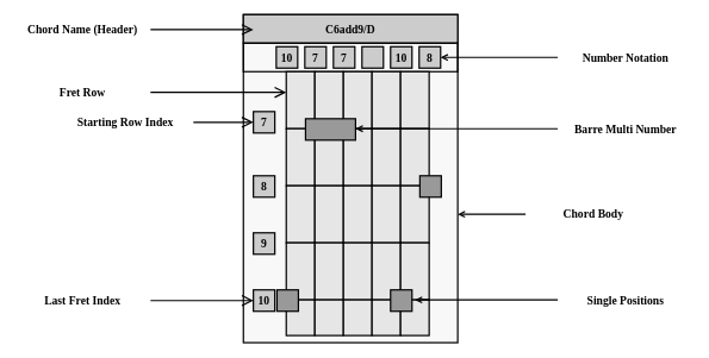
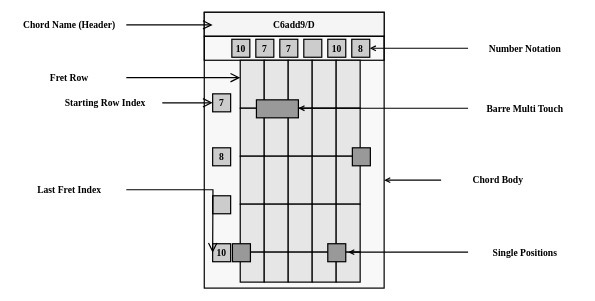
  <mxCell id="0" />
  <mxCell id="1" parent="0" />
  <mxCell id="2" value="" style="rounded=0;whiteSpace=wrap;html=1;strokeWidth=2;fillColor=#F8F8F8;" vertex="1" parent="1"><mxGeometry x="340" y="20" width="300" height="460" as="geometry" /></mxCell>
- <mxCell id="3" value="C6add9/D" style="rounded=0;whiteSpace=wrap;html=1;fillColor=#CCCCCC;strokeWidth=2;fontStyle=1;fontFamily=Fira Code;fontSource=https%3A%2F%2Ffonts.googleapis.com%2Fcss%3Ffamily%3DFira%2BCode;fontSize=16;" vertex="1" parent="1"><mxGeometry x="340" y="20" width="300" height="40" as="geometry" /></mxCell>
+ <mxCell id="3" value="C6add9/D" style="rounded=0;whiteSpace=wrap;html=1;fillColor=#f5f5f5;strokeWidth=2;fontStyle=1;fontFamily=Fira Code;fontSource=https%3A%2F%2Ffonts.googleapis.com%2Fcss%3Ffamily%3DFira%2BCode;fontSize=16;" vertex="1" parent="1"><mxGeometry x="340" y="20" width="300" height="40" as="geometry" /></mxCell>
  <mxCell id="4" value="" style="rounded=0;whiteSpace=wrap;html=1;fillColor=none;strokeWidth=2;fontStyle=1;fontFamily=Fira Code;fontSource=https%3A%2F%2Ffonts.googleapis.com%2Fcss%3Ffamily%3DFira%2BCode;fontSize=16;" vertex="1" parent="1"><mxGeometry x="340" y="60" width="300" height="40" as="geometry" /></mxCell>
  <mxCell id="5" value="" style="rounded=0;whiteSpace=wrap;html=1;strokeWidth=2;fillColor=#CCCCCC;" vertex="1" parent="1"><mxGeometry x="354" y="156" width="30" height="30" as="geometry" /></mxCell>
  <mxCell id="6" value="" style="rounded=0;whiteSpace=wrap;html=1;fillColor=#E6E6E6;strokeWidth=2;" vertex="1" parent="1"><mxGeometry x="400" width="40" height="80" as="geometry" y="100" /></mxCell>
  <mxCell id="7" value="" style="rounded=0;whiteSpace=wrap;html=1;fillColor=#E6E6E6;strokeWidth=2;" vertex="1" parent="1"><mxGeometry x="440" width="40" height="80" as="geometry" y="100" /></mxCell>
  <mxCell id="8" value="" style="rounded=0;whiteSpace=wrap;html=1;fillColor=#E6E6E6;strokeWidth=2;" vertex="1" parent="1"><mxGeometry x="480" width="40" height="80" as="geometry" y="100" /></mxCell>
  <mxCell id="9" value="" style="rounded=0;whiteSpace=wrap;html=1;fillColor=#E6E6E6;strokeWidth=2;" vertex="1" parent="1"><mxGeometry x="520" width="40" height="80" as="geometry" y="100" /></mxCell>
  <mxCell id="10" value="" style="rounded=0;whiteSpace=wrap;html=1;fillColor=#E6E6E6;strokeWidth=2;" vertex="1" parent="1"><mxGeometry x="560" width="40" height="80" as="geometry" y="100" /></mxCell>
  <mxCell id="11" value="" style="rounded=0;whiteSpace=wrap;html=1;fillColor=#E6E6E6;strokeWidth=2;" vertex="1" parent="1"><mxGeometry x="400" y="180" width="40" height="80" as="geometry" /></mxCell>
  <mxCell id="12" value="" style="rounded=0;whiteSpace=wrap;html=1;fillColor=#E6E6E6;strokeWidth=2;" vertex="1" parent="1"><mxGeometry x="440" y="180" width="40" height="80" as="geometry" /></mxCell>
  <mxCell id="13" value="" style="rounded=0;whiteSpace=wrap;html=1;fillColor=#E6E6E6;strokeWidth=2;" vertex="1" parent="1"><mxGeometry x="480" y="180" width="40" height="80" as="geometry" /></mxCell>
  <mxCell id="14" value="" style="rounded=0;whiteSpace=wrap;html=1;fillColor=#E6E6E6;strokeWidth=2;" vertex="1" parent="1"><mxGeometry x="520" y="180" width="40" height="80" as="geometry" /></mxCell>
  <mxCell id="15" value="" style="rounded=0;whiteSpace=wrap;html=1;fillColor=#E6E6E6;strokeWidth=2;" vertex="1" parent="1"><mxGeometry x="560" y="180" width="40" height="80" as="geometry" /></mxCell>
  <mxCell id="16" value="" style="rounded=0;whiteSpace=wrap;html=1;fillColor=#E6E6E6;strokeWidth=2;" vertex="1" parent="1"><mxGeometry x="400" y="260" width="40" height="80" as="geometry" /></mxCell>
  <mxCell id="17" value="" style="rounded=0;whiteSpace=wrap;html=1;fillColor=#E6E6E6;strokeWidth=2;" vertex="1" parent="1"><mxGeometry x="440" y="260" width="40" height="80" as="geometry" /></mxCell>
  <mxCell id="18" value="" style="rounded=0;whiteSpace=wrap;html=1;fillColor=#E6E6E6;strokeWidth=2;" vertex="1" parent="1"><mxGeometry x="480" y="260" width="40" height="80" as="geometry" /></mxCell>
  <mxCell id="19" value="" style="rounded=0;whiteSpace=wrap;html=1;fillColor=#E6E6E6;strokeWidth=2;" vertex="1" parent="1"><mxGeometry x="520" y="260" width="40" height="80" as="geometry" /></mxCell>
  <mxCell id="20" value="" style="rounded=0;whiteSpace=wrap;html=1;fillColor=#E6E6E6;strokeWidth=2;" vertex="1" parent="1"><mxGeometry x="560" y="260" width="40" height="80" as="geometry" /></mxCell>
  <mxCell id="21" value="" style="rounded=0;whiteSpace=wrap;html=1;fillColor=#E6E6E6;strokeWidth=2;" vertex="1" parent="1"><mxGeometry x="400" y="340" width="40" height="80" as="geometry" /></mxCell>
  <mxCell id="22" value="" style="rounded=0;whiteSpace=wrap;html=1;fillColor=#E6E6E6;strokeWidth=2;" vertex="1" parent="1"><mxGeometry x="440" y="340" width="40" height="80" as="geometry" /></mxCell>
  <mxCell id="23" value="" style="rounded=0;whiteSpace=wrap;html=1;fillColor=#E6E6E6;strokeWidth=2;" vertex="1" parent="1"><mxGeometry x="480" y="340" width="40" height="80" as="geometry" /></mxCell>
  <mxCell id="24" value="" style="rounded=0;whiteSpace=wrap;html=1;fillColor=#E6E6E6;strokeWidth=2;" vertex="1" parent="1"><mxGeometry x="520" y="340" width="40" height="80" as="geometry" /></mxCell>
  <mxCell id="25" value="" style="rounded=0;whiteSpace=wrap;html=1;fillColor=#E6E6E6;strokeWidth=2;" vertex="1" parent="1"><mxGeometry x="560" y="340" width="40" height="80" as="geometry" /></mxCell>
  <mxCell id="26" value="" style="rounded=0;whiteSpace=wrap;html=1;fillColor=#E6E6E6;strokeWidth=2;" vertex="1" parent="1"><mxGeometry x="400" y="420" width="40" height="50" as="geometry" /></mxCell>
  <mxCell id="27" value="" style="rounded=0;whiteSpace=wrap;html=1;fillColor=#E6E6E6;strokeWidth=2;" vertex="1" parent="1"><mxGeometry x="440" y="420" width="40" height="50" as="geometry" /></mxCell>
  <mxCell id="28" value="" style="rounded=0;whiteSpace=wrap;html=1;fillColor=#E6E6E6;strokeWidth=2;" vertex="1" parent="1"><mxGeometry x="480" y="420" width="40" height="50" as="geometry" /></mxCell>
  <mxCell id="29" value="" style="rounded=0;whiteSpace=wrap;html=1;fillColor=#E6E6E6;strokeWidth=2;" vertex="1" parent="1"><mxGeometry x="520" y="420" width="40" height="50" as="geometry" /></mxCell>
  <mxCell id="30" value="" style="rounded=0;whiteSpace=wrap;html=1;fillColor=#E6E6E6;strokeWidth=2;" vertex="1" parent="1"><mxGeometry x="560" y="420" width="40" height="50" as="geometry" /></mxCell>
  <mxCell id="31" value="" style="rounded=0;whiteSpace=wrap;html=1;strokeWidth=2;fillColor=#CCCCCC;" vertex="1" parent="1"><mxGeometry x="386" y="65" width="30" height="30" as="geometry" /></mxCell>
  <mxCell id="32" value="" style="rounded=0;whiteSpace=wrap;html=1;strokeWidth=2;fillColor=#CCCCCC;" vertex="1" parent="1"><mxGeometry x="426" y="65" width="30" height="30" as="geometry" /></mxCell>
  <mxCell id="33" value="" style="rounded=0;whiteSpace=wrap;html=1;strokeWidth=2;fillColor=#CCCCCC;" vertex="1" parent="1"><mxGeometry x="466" y="65" width="30" height="30" as="geometry" /></mxCell>
  <mxCell id="34" value="" style="rounded=0;whiteSpace=wrap;html=1;strokeWidth=2;fillColor=#CCCCCC;" vertex="1" parent="1"><mxGeometry x="506" y="65" width="30" height="30" as="geometry" /></mxCell>
  <mxCell id="35" value="" style="rounded=0;whiteSpace=wrap;html=1;strokeWidth=2;fillColor=#CCCCCC;" vertex="1" parent="1"><mxGeometry x="546" y="65" width="30" height="30" as="geometry" /></mxCell>
  <mxCell id="36" value="" style="rounded=0;whiteSpace=wrap;html=1;strokeWidth=2;fillColor=#CCCCCC;" vertex="1" parent="1"><mxGeometry x="586" y="65" width="30" height="30" as="geometry" /></mxCell>
  <mxCell id="37" value="" style="rounded=0;whiteSpace=wrap;html=1;strokeWidth=2;fillColor=#CCCCCC;" vertex="1" parent="1"><mxGeometry x="354" y="246" width="30" height="30" as="geometry" /></mxCell>
  <mxCell id="38" value="" style="rounded=0;whiteSpace=wrap;html=1;strokeWidth=2;fillColor=#CCCCCC;" vertex="1" parent="1"><mxGeometry x="354" y="326" width="30" height="30" as="geometry" /></mxCell>
  <mxCell id="39" value="" style="rounded=0;whiteSpace=wrap;html=1;strokeWidth=2;fillColor=#CCCCCC;" vertex="1" parent="1"><mxGeometry x="354" y="406" width="30" height="30" as="geometry" /></mxCell>
  <mxCell id="40" value="7" style="rounded=0;whiteSpace=wrap;html=1;fillColor=none;strokeWidth=2;fontStyle=1;fontFamily=Fira Code;fontSource=https%3A%2F%2Ffonts.googleapis.com%2Fcss%3Ffamily%3DFira%2BCode;fontSize=16;strokeColor=none;" vertex="1" parent="1"><mxGeometry x="354" y="156" width="30" height="30" as="geometry" /></mxCell>
  <mxCell id="41" value="8" style="rounded=0;whiteSpace=wrap;html=1;fillColor=none;strokeWidth=2;fontStyle=1;fontFamily=Fira Code;fontSource=https%3A%2F%2Ffonts.googleapis.com%2Fcss%3Ffamily%3DFira%2BCode;fontSize=16;strokeColor=none;" vertex="1" parent="1"><mxGeometry x="354" y="246" width="30" height="30" as="geometry" /></mxCell>
- <mxCell id="42" value="9" style="rounded=0;whiteSpace=wrap;html=1;fillColor=none;strokeWidth=2;fontStyle=1;fontFamily=Fira Code;fontSource=https%3A%2F%2Ffonts.googleapis.com%2Fcss%3Ffamily%3DFira%2BCode;fontSize=16;strokeColor=none;" vertex="1" parent="1"><mxGeometry x="354" y="326" width="30" height="30" as="geometry" /></mxCell>
  <mxCell id="43" value="10" style="rounded=0;whiteSpace=wrap;html=1;fillColor=none;strokeWidth=2;fontStyle=1;fontFamily=Fira Code;fontSource=https%3A%2F%2Ffonts.googleapis.com%2Fcss%3Ffamily%3DFira%2BCode;fontSize=16;strokeColor=none;" vertex="1" parent="1"><mxGeometry x="354" y="406" width="30" height="30" as="geometry" /></mxCell>
  <mxCell id="44" value="10" style="rounded=0;whiteSpace=wrap;html=1;fillColor=none;strokeWidth=2;fontStyle=1;fontFamily=Fira Code;fontSource=https%3A%2F%2Ffonts.googleapis.com%2Fcss%3Ffamily%3DFira%2BCode;fontSize=16;strokeColor=none;" vertex="1" parent="1"><mxGeometry x="386" y="65" width="30" height="30" as="geometry" /></mxCell>
  <mxCell id="45" value="7" style="rounded=0;whiteSpace=wrap;html=1;fillColor=none;strokeWidth=2;fontStyle=1;fontFamily=Fira Code;fontSource=https%3A%2F%2Ffonts.googleapis.com%2Fcss%3Ffamily%3DFira%2BCode;fontSize=16;strokeColor=none;" vertex="1" parent="1"><mxGeometry x="426" y="65" width="30" height="30" as="geometry" /></mxCell>
  <mxCell id="46" value="7" style="rounded=0;whiteSpace=wrap;html=1;fillColor=none;strokeWidth=2;fontStyle=1;fontFamily=Fira Code;fontSource=https%3A%2F%2Ffonts.googleapis.com%2Fcss%3Ffamily%3DFira%2BCode;fontSize=16;strokeColor=none;" vertex="1" parent="1"><mxGeometry x="466" y="65" width="30" height="30" as="geometry" /></mxCell>
  <mxCell id="47" value="10" style="rounded=0;whiteSpace=wrap;html=1;fillColor=none;strokeWidth=2;fontStyle=1;fontFamily=Fira Code;fontSource=https%3A%2F%2Ffonts.googleapis.com%2Fcss%3Ffamily%3DFira%2BCode;fontSize=16;strokeColor=none;" vertex="1" parent="1"><mxGeometry x="546" y="65" width="30" height="30" as="geometry" /></mxCell>
  <mxCell id="48" value="8" style="rounded=0;whiteSpace=wrap;html=1;fillColor=none;strokeWidth=2;fontStyle=1;fontFamily=Fira Code;fontSource=https%3A%2F%2Ffonts.googleapis.com%2Fcss%3Ffamily%3DFira%2BCode;fontSize=16;strokeColor=none;" vertex="1" parent="1"><mxGeometry x="586" y="65" width="30" height="30" as="geometry" /></mxCell>
  <mxCell id="49" value="" style="rounded=0;whiteSpace=wrap;html=1;strokeWidth=2;fillColor=#999999;" vertex="1" parent="1"><mxGeometry x="387" y="406" width="30" height="30" as="geometry" /></mxCell>
  <mxCell id="50" value="" style="rounded=0;whiteSpace=wrap;html=1;strokeWidth=2;fillColor=#999999;" vertex="1" parent="1"><mxGeometry x="427" y="166" width="70" height="30" as="geometry" /></mxCell>
  <mxCell id="51" value="" style="rounded=0;whiteSpace=wrap;html=1;strokeWidth=2;fillColor=#999999;" vertex="1" parent="1"><mxGeometry x="587" y="246" width="30" height="30" as="geometry" /></mxCell>
  <mxCell id="52" value="" style="rounded=0;whiteSpace=wrap;html=1;strokeWidth=2;fillColor=#999999;" vertex="1" parent="1"><mxGeometry x="546" y="406" width="30" height="30" as="geometry" /></mxCell>
  <mxCell id="53" style="edgeStyle=orthogonalEdgeStyle;rounded=0;orthogonalLoop=1;jettySize=auto;html=1;entryX=0;entryY=0.5;entryDx=0;entryDy=0;endArrow=open;endFill=0;strokeWidth=2;endSize=12;" edge="1" parent="1" source="54" target="40"><mxGeometry relative="1" as="geometry" /></mxCell>
  <mxCell id="54" value="Starting Row Index" style="rounded=0;whiteSpace=wrap;html=1;fillColor=none;strokeWidth=2;fontStyle=1;fontFamily=Fira Code;fontSource=https%3A%2F%2Ffonts.googleapis.com%2Fcss%3Ffamily%3DFira%2BCode;fontSize=16;strokeColor=none;" vertex="1" parent="1"><mxGeometry x="80" y="156" width="190" height="30" as="geometry" /></mxCell>
  <mxCell id="55" value="Chord Name (Header)" style="rounded=0;whiteSpace=wrap;html=1;fillColor=none;strokeWidth=2;fontStyle=1;fontFamily=Fira Code;fontSource=https%3A%2F%2Ffonts.googleapis.com%2Fcss%3Ffamily%3DFira%2BCode;fontSize=16;strokeColor=none;" vertex="1" parent="1"><mxGeometry x="20" y="26" width="190" height="30" as="geometry" /></mxCell>
  <mxCell id="56" style="edgeStyle=orthogonalEdgeStyle;rounded=0;orthogonalLoop=1;jettySize=auto;html=1;entryX=0;entryY=0.5;entryDx=0;entryDy=0;endArrow=open;endFill=0;strokeWidth=2;endSize=12;" edge="1" parent="1"><mxGeometry relative="1" as="geometry"><mxPoint x="210" y="41" as="sourcePoint" /><mxPoint x="354" y="41" as="targetPoint" /></mxGeometry></mxCell>
  <mxCell id="57" style="edgeStyle=orthogonalEdgeStyle;rounded=0;orthogonalLoop=1;jettySize=auto;html=1;entryX=0;entryY=0.25;entryDx=0;entryDy=0;endArrow=open;endFill=0;strokeWidth=2;endSize=12;" edge="1" parent="1" source="58"><mxGeometry relative="1" as="geometry"><mxPoint x="400" y="129" as="targetPoint" /></mxGeometry></mxCell>
  <mxCell id="58" value="Fret Row" style="rounded=0;whiteSpace=wrap;html=1;fillColor=none;strokeWidth=2;fontStyle=1;fontFamily=Fira Code;fontSource=https%3A%2F%2Ffonts.googleapis.com%2Fcss%3Ffamily%3DFira%2BCode;fontSize=16;strokeColor=none;" vertex="1" parent="1"><mxGeometry x="20" y="114" width="190" height="30" as="geometry" /></mxCell>
  <mxCell id="59" style="edgeStyle=orthogonalEdgeStyle;rounded=0;orthogonalLoop=1;jettySize=auto;html=1;entryX=1;entryY=0.5;entryDx=0;entryDy=0;strokeWidth=2;endArrow=open;endFill=0;" edge="1" parent="1" source="60" target="48"><mxGeometry relative="1" as="geometry" /></mxCell>
  <mxCell id="60" value="Number Notation" style="rounded=0;whiteSpace=wrap;html=1;fillColor=none;strokeWidth=2;fontStyle=1;fontFamily=Fira Code;fontSource=https%3A%2F%2Ffonts.googleapis.com%2Fcss%3Ffamily%3DFira%2BCode;fontSize=16;strokeColor=none;" vertex="1" parent="1"><mxGeometry x="780" y="65" width="190" height="30" as="geometry" /></mxCell>
  <mxCell id="61" style="edgeStyle=orthogonalEdgeStyle;rounded=0;orthogonalLoop=1;jettySize=auto;html=1;strokeWidth=2;endArrow=open;endFill=0;" edge="1" parent="1"><mxGeometry relative="1" as="geometry"><mxPoint x="497" y="180" as="targetPoint" /><mxPoint x="780" y="180" as="sourcePoint" /></mxGeometry></mxCell>
- <mxCell id="62" value="Barre Multi Number" style="rounded=0;whiteSpace=wrap;html=1;fillColor=none;strokeWidth=2;fontStyle=1;fontFamily=Fira Code;fontSource=https%3A%2F%2Ffonts.googleapis.com%2Fcss%3Ffamily%3DFira%2BCode;fontSize=16;strokeColor=none;" vertex="1" parent="1"><mxGeometry x="780" y="166" width="190" height="30" as="geometry" /></mxCell>
+ <mxCell id="62" value="Barre Multi Touch" style="rounded=0;whiteSpace=wrap;html=1;fillColor=none;strokeWidth=2;fontStyle=1;fontFamily=Fira Code;fontSource=https%3A%2F%2Ffonts.googleapis.com%2Fcss%3Ffamily%3DFira%2BCode;fontSize=16;strokeColor=none;" vertex="1" parent="1"><mxGeometry x="780" y="166" width="190" height="30" as="geometry" /></mxCell>
  <mxCell id="63" style="edgeStyle=orthogonalEdgeStyle;rounded=0;orthogonalLoop=1;jettySize=auto;html=1;entryX=0;entryY=0.5;entryDx=0;entryDy=0;endArrow=open;endFill=0;strokeWidth=2;endSize=12;" edge="1" parent="1" source="64"><mxGeometry relative="1" as="geometry"><mxPoint x="354" y="421" as="targetPoint" /></mxGeometry></mxCell>
- <mxCell id="64" value="Last Fret Index" style="rounded=0;whiteSpace=wrap;html=1;fillColor=none;strokeWidth=2;fontStyle=1;fontFamily=Fira Code;fontSource=https%3A%2F%2Ffonts.googleapis.com%2Fcss%3Ffamily%3DFira%2BCode;fontSize=16;strokeColor=none;" vertex="1" parent="1"><mxGeometry x="20" y="406" width="190" height="30" as="geometry" /></mxCell>
+ <mxCell id="64" value="Last Fret Index" style="rounded=0;whiteSpace=wrap;html=1;fillColor=none;strokeWidth=2;fontStyle=1;fontFamily=Fira Code;fontSource=https%3A%2F%2Ffonts.googleapis.com%2Fcss%3Ffamily%3DFira%2BCode;fontSize=16;strokeColor=none;" vertex="1" parent="1"><mxGeometry x="20" y="301" width="190" height="30" as="geometry" /></mxCell>
  <mxCell id="65" style="edgeStyle=orthogonalEdgeStyle;rounded=0;orthogonalLoop=1;jettySize=auto;html=1;strokeWidth=2;endArrow=open;endFill=0;" edge="1" parent="1"><mxGeometry relative="1" as="geometry"><mxPoint x="580" y="420" as="targetPoint" /><mxPoint x="780" y="420" as="sourcePoint" /></mxGeometry></mxCell>
  <mxCell id="66" value="Single Positions" style="rounded=0;whiteSpace=wrap;html=1;fillColor=none;strokeWidth=2;fontStyle=1;fontFamily=Fira Code;fontSource=https%3A%2F%2Ffonts.googleapis.com%2Fcss%3Ffamily%3DFira%2BCode;fontSize=16;strokeColor=none;" vertex="1" parent="1"><mxGeometry x="780" y="406" width="190" height="30" as="geometry" /></mxCell>
  <mxCell id="67" style="edgeStyle=orthogonalEdgeStyle;rounded=0;orthogonalLoop=1;jettySize=auto;html=1;strokeWidth=2;endArrow=open;endFill=0;" edge="1" parent="1" source="68"><mxGeometry relative="1" as="geometry"><mxPoint x="640" y="300" as="targetPoint" /></mxGeometry></mxCell>
  <mxCell id="68" value="Chord Body" style="rounded=0;whiteSpace=wrap;html=1;fillColor=none;strokeWidth=2;fontStyle=1;fontFamily=Fira Code;fontSource=https%3A%2F%2Ffonts.googleapis.com%2Fcss%3Ffamily%3DFira%2BCode;fontSize=16;strokeColor=none;" vertex="1" parent="1"><mxGeometry x="735" y="285" width="190" height="30" as="geometry" /></mxCell>
